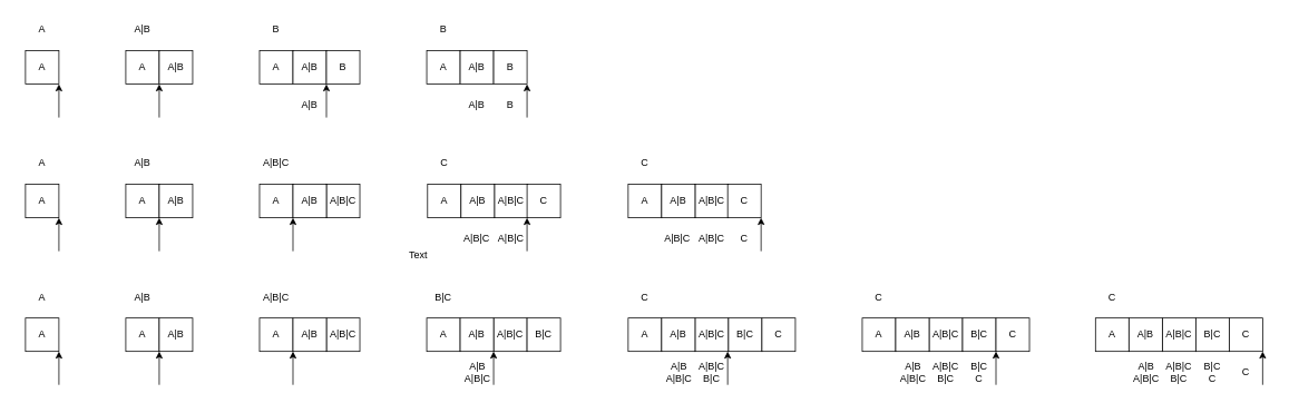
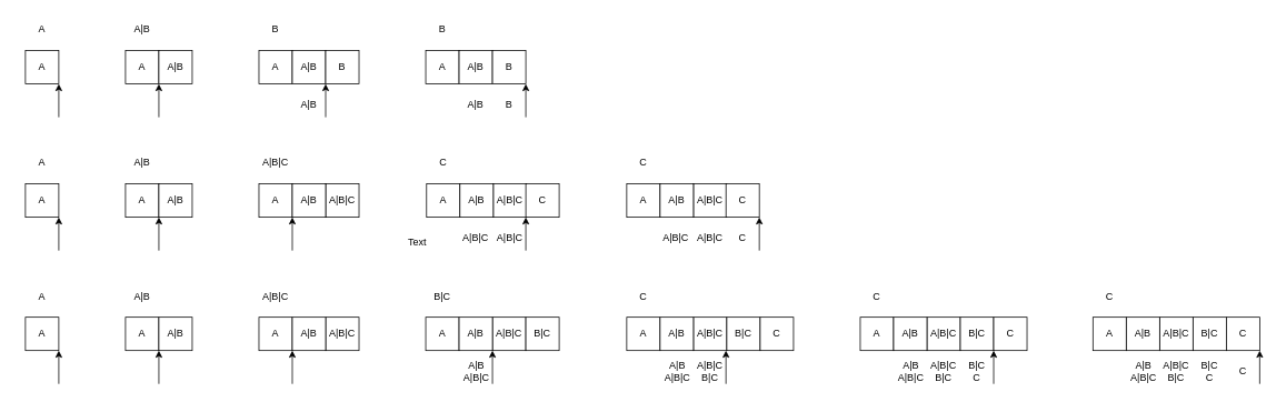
  <mxCell id="0" />
  <mxCell id="1" parent="0" />
  <mxCell id="2" value="A" style="rounded=0;whiteSpace=wrap;html=1;" vertex="1" parent="1"><mxGeometry x="30" y="60" width="40" height="40" as="geometry" /></mxCell>
  <mxCell id="3" value="" style="endArrow=classic;html=1;rounded=0;entryX=0.5;entryY=1;entryDx=0;entryDy=0;" edge="1" parent="1"><mxGeometry width="50" height="50" relative="1" as="geometry"><mxPoint x="70" y="140" as="sourcePoint" /><mxPoint x="70" y="100" as="targetPoint" /></mxGeometry></mxCell>
  <mxCell id="4" value="A" style="rounded=0;whiteSpace=wrap;html=1;" vertex="1" parent="1"><mxGeometry x="150" y="60" width="40" height="40" as="geometry" /></mxCell>
  <mxCell id="5" value="A|B" style="rounded=0;whiteSpace=wrap;html=1;" vertex="1" parent="1"><mxGeometry x="190" y="60" width="40" height="40" as="geometry" /></mxCell>
  <mxCell id="6" value="A" style="text;html=1;strokeColor=none;fillColor=none;align=center;verticalAlign=middle;whiteSpace=wrap;rounded=0;" vertex="1" parent="1"><mxGeometry x="20" y="20" width="60" height="30" as="geometry" /></mxCell>
  <mxCell id="7" value="A|B" style="text;html=1;strokeColor=none;fillColor=none;align=center;verticalAlign=middle;whiteSpace=wrap;rounded=0;" vertex="1" parent="1"><mxGeometry x="140" y="20" width="60" height="30" as="geometry" /></mxCell>
  <mxCell id="8" value="" style="endArrow=classic;html=1;rounded=0;entryX=0.5;entryY=1;entryDx=0;entryDy=0;" edge="1" parent="1"><mxGeometry width="50" height="50" relative="1" as="geometry"><mxPoint x="190" y="140" as="sourcePoint" /><mxPoint x="190" y="100" as="targetPoint" /></mxGeometry></mxCell>
  <mxCell id="9" value="A" style="rounded=0;whiteSpace=wrap;html=1;" vertex="1" parent="1"><mxGeometry x="310" y="60" width="40" height="40" as="geometry" /></mxCell>
  <mxCell id="10" value="A|B" style="rounded=0;whiteSpace=wrap;html=1;" vertex="1" parent="1"><mxGeometry x="350" y="60" width="40" height="40" as="geometry" /></mxCell>
  <mxCell id="11" value="B" style="rounded=0;whiteSpace=wrap;html=1;" vertex="1" parent="1"><mxGeometry x="390" y="60" width="40" height="40" as="geometry" /></mxCell>
  <mxCell id="12" value="" style="endArrow=classic;html=1;rounded=0;entryX=0.5;entryY=1;entryDx=0;entryDy=0;" edge="1" parent="1"><mxGeometry width="50" height="50" relative="1" as="geometry"><mxPoint x="390" y="140" as="sourcePoint" /><mxPoint x="390" y="100" as="targetPoint" /></mxGeometry></mxCell>
  <mxCell id="13" value="A|B" style="text;html=1;strokeColor=none;fillColor=none;align=center;verticalAlign=middle;whiteSpace=wrap;rounded=0;" vertex="1" parent="1"><mxGeometry x="340" y="110" width="60" height="30" as="geometry" /></mxCell>
  <mxCell id="14" value="B" style="text;html=1;strokeColor=none;fillColor=none;align=center;verticalAlign=middle;whiteSpace=wrap;rounded=0;" vertex="1" parent="1"><mxGeometry x="300" y="20" width="60" height="30" as="geometry" /></mxCell>
  <mxCell id="15" value="A" style="rounded=0;whiteSpace=wrap;html=1;" vertex="1" parent="1"><mxGeometry x="510" y="60" width="40" height="40" as="geometry" /></mxCell>
  <mxCell id="16" value="A|B" style="rounded=0;whiteSpace=wrap;html=1;" vertex="1" parent="1"><mxGeometry x="550" y="60" width="40" height="40" as="geometry" /></mxCell>
  <mxCell id="17" value="B" style="rounded=0;whiteSpace=wrap;html=1;" vertex="1" parent="1"><mxGeometry x="590" y="60" width="40" height="40" as="geometry" /></mxCell>
  <mxCell id="18" value="" style="endArrow=classic;html=1;rounded=0;entryX=1;entryY=1;entryDx=0;entryDy=0;" edge="1" parent="1" target="17"><mxGeometry width="50" height="50" relative="1" as="geometry"><mxPoint x="630" y="140" as="sourcePoint" /><mxPoint x="390" y="180" as="targetPoint" /></mxGeometry></mxCell>
  <mxCell id="19" value="A|B" style="text;html=1;strokeColor=none;fillColor=none;align=center;verticalAlign=middle;whiteSpace=wrap;rounded=0;" vertex="1" parent="1"><mxGeometry x="540" y="110" width="60" height="30" as="geometry" /></mxCell>
  <mxCell id="20" value="B" style="text;html=1;strokeColor=none;fillColor=none;align=center;verticalAlign=middle;whiteSpace=wrap;rounded=0;" vertex="1" parent="1"><mxGeometry x="580" y="110" width="60" height="30" as="geometry" /></mxCell>
  <mxCell id="21" value="B" style="text;html=1;strokeColor=none;fillColor=none;align=center;verticalAlign=middle;whiteSpace=wrap;rounded=0;" vertex="1" parent="1"><mxGeometry x="500" y="20" width="60" height="30" as="geometry" /></mxCell>
  <mxCell id="22" value="A" style="rounded=0;whiteSpace=wrap;html=1;" vertex="1" parent="1"><mxGeometry x="30" y="220" width="40" height="40" as="geometry" /></mxCell>
  <mxCell id="23" value="" style="endArrow=classic;html=1;rounded=0;entryX=0.5;entryY=1;entryDx=0;entryDy=0;" edge="1" parent="1"><mxGeometry width="50" height="50" relative="1" as="geometry"><mxPoint x="70" y="300" as="sourcePoint" /><mxPoint x="70" y="260" as="targetPoint" /></mxGeometry></mxCell>
  <mxCell id="24" value="A" style="text;html=1;strokeColor=none;fillColor=none;align=center;verticalAlign=middle;whiteSpace=wrap;rounded=0;" vertex="1" parent="1"><mxGeometry x="20" y="180" width="60" height="30" as="geometry" /></mxCell>
  <mxCell id="25" value="A" style="rounded=0;whiteSpace=wrap;html=1;" vertex="1" parent="1"><mxGeometry x="150" y="220" width="40" height="40" as="geometry" /></mxCell>
  <mxCell id="26" value="A|B" style="rounded=0;whiteSpace=wrap;html=1;" vertex="1" parent="1"><mxGeometry x="190" y="220" width="40" height="40" as="geometry" /></mxCell>
  <mxCell id="27" value="A|B|C" style="rounded=0;whiteSpace=wrap;html=1;" vertex="1" parent="1"><mxGeometry x="390" y="220" width="40" height="40" as="geometry" /></mxCell>
  <mxCell id="28" value="" style="endArrow=classic;html=1;rounded=0;entryX=1;entryY=1;entryDx=0;entryDy=0;" edge="1" parent="1" target="25"><mxGeometry width="50" height="50" relative="1" as="geometry"><mxPoint x="190" y="300" as="sourcePoint" /><mxPoint x="390" y="180" as="targetPoint" /></mxGeometry></mxCell>
  <mxCell id="29" value="A|B" style="text;html=1;strokeColor=none;fillColor=none;align=center;verticalAlign=middle;whiteSpace=wrap;rounded=0;" vertex="1" parent="1"><mxGeometry x="140" y="180" width="60" height="30" as="geometry" /></mxCell>
  <mxCell id="30" value="A" style="rounded=0;whiteSpace=wrap;html=1;" vertex="1" parent="1"><mxGeometry x="310" y="220" width="40" height="40" as="geometry" /></mxCell>
  <mxCell id="31" value="A|B" style="rounded=0;whiteSpace=wrap;html=1;" vertex="1" parent="1"><mxGeometry x="350" y="220" width="40" height="40" as="geometry" /></mxCell>
  <mxCell id="32" value="" style="endArrow=classic;html=1;rounded=0;entryX=1;entryY=1;entryDx=0;entryDy=0;" edge="1" parent="1" target="30"><mxGeometry width="50" height="50" relative="1" as="geometry"><mxPoint x="350" y="300" as="sourcePoint" /><mxPoint x="550" y="180" as="targetPoint" /></mxGeometry></mxCell>
  <mxCell id="33" value="A|B|C" style="text;html=1;strokeColor=none;fillColor=none;align=center;verticalAlign=middle;whiteSpace=wrap;rounded=0;" vertex="1" parent="1"><mxGeometry x="300" y="180" width="60" height="30" as="geometry" /></mxCell>
  <mxCell id="34" value="A|B|C" style="rounded=0;whiteSpace=wrap;html=1;" vertex="1" parent="1"><mxGeometry x="591" y="220" width="40" height="40" as="geometry" /></mxCell>
  <mxCell id="35" value="A" style="rounded=0;whiteSpace=wrap;html=1;" vertex="1" parent="1"><mxGeometry x="511" y="220" width="40" height="40" as="geometry" /></mxCell>
  <mxCell id="36" value="A|B" style="rounded=0;whiteSpace=wrap;html=1;" vertex="1" parent="1"><mxGeometry x="551" y="220" width="40" height="40" as="geometry" /></mxCell>
  <mxCell id="37" value="" style="endArrow=classic;html=1;rounded=0;entryX=1;entryY=1;entryDx=0;entryDy=0;" edge="1" parent="1"><mxGeometry width="50" height="50" relative="1" as="geometry"><mxPoint x="630" y="300" as="sourcePoint" /><mxPoint x="630" y="260" as="targetPoint" /></mxGeometry></mxCell>
  <mxCell id="38" value="C" style="text;html=1;strokeColor=none;fillColor=none;align=center;verticalAlign=middle;whiteSpace=wrap;rounded=0;" vertex="1" parent="1"><mxGeometry x="501" y="180" width="60" height="30" as="geometry" /></mxCell>
  <mxCell id="39" value="A|B|C" style="text;html=1;strokeColor=none;fillColor=none;align=center;verticalAlign=middle;whiteSpace=wrap;rounded=0;" vertex="1" parent="1"><mxGeometry x="540" y="270" width="60" height="30" as="geometry" /></mxCell>
  <mxCell id="40" value="A|B|C" style="text;html=1;strokeColor=none;fillColor=none;align=center;verticalAlign=middle;whiteSpace=wrap;rounded=0;" vertex="1" parent="1"><mxGeometry x="581" y="270" width="60" height="30" as="geometry" /></mxCell>
  <mxCell id="41" value="C" style="rounded=0;whiteSpace=wrap;html=1;" vertex="1" parent="1"><mxGeometry x="630" y="220" width="40" height="40" as="geometry" /></mxCell>
  <mxCell id="42" value="A|B|C" style="rounded=0;whiteSpace=wrap;html=1;" vertex="1" parent="1"><mxGeometry x="831" y="220" width="40" height="40" as="geometry" /></mxCell>
  <mxCell id="43" value="A" style="rounded=0;whiteSpace=wrap;html=1;" vertex="1" parent="1"><mxGeometry x="751" y="220" width="40" height="40" as="geometry" /></mxCell>
  <mxCell id="44" value="A|B" style="rounded=0;whiteSpace=wrap;html=1;" vertex="1" parent="1"><mxGeometry x="791" y="220" width="40" height="40" as="geometry" /></mxCell>
  <mxCell id="45" value="" style="endArrow=classic;html=1;rounded=0;entryX=1;entryY=1;entryDx=0;entryDy=0;" edge="1" parent="1"><mxGeometry width="50" height="50" relative="1" as="geometry"><mxPoint x="910" y="300" as="sourcePoint" /><mxPoint x="910" y="260" as="targetPoint" /></mxGeometry></mxCell>
  <mxCell id="46" value="C" style="text;html=1;strokeColor=none;fillColor=none;align=center;verticalAlign=middle;whiteSpace=wrap;rounded=0;" vertex="1" parent="1"><mxGeometry x="741" y="180" width="60" height="30" as="geometry" /></mxCell>
  <mxCell id="47" value="A|B|C" style="text;html=1;strokeColor=none;fillColor=none;align=center;verticalAlign=middle;whiteSpace=wrap;rounded=0;" vertex="1" parent="1"><mxGeometry x="780" y="270" width="60" height="30" as="geometry" /></mxCell>
  <mxCell id="48" value="A|B|C" style="text;html=1;strokeColor=none;fillColor=none;align=center;verticalAlign=middle;whiteSpace=wrap;rounded=0;" vertex="1" parent="1"><mxGeometry x="821" y="270" width="60" height="30" as="geometry" /></mxCell>
  <mxCell id="49" value="C" style="rounded=0;whiteSpace=wrap;html=1;" vertex="1" parent="1"><mxGeometry x="870" y="220" width="40" height="40" as="geometry" /></mxCell>
  <mxCell id="50" value="C" style="text;html=1;strokeColor=none;fillColor=none;align=center;verticalAlign=middle;whiteSpace=wrap;rounded=0;" vertex="1" parent="1"><mxGeometry x="860" y="270" width="60" height="30" as="geometry" /></mxCell>
  <mxCell id="51" value="A" style="rounded=0;whiteSpace=wrap;html=1;" vertex="1" parent="1"><mxGeometry x="30" y="380" width="40" height="40" as="geometry" /></mxCell>
  <mxCell id="52" value="" style="endArrow=classic;html=1;rounded=0;entryX=0.5;entryY=1;entryDx=0;entryDy=0;" edge="1" parent="1"><mxGeometry width="50" height="50" relative="1" as="geometry"><mxPoint x="70" y="460" as="sourcePoint" /><mxPoint x="70" y="420" as="targetPoint" /></mxGeometry></mxCell>
  <mxCell id="53" value="A" style="text;html=1;strokeColor=none;fillColor=none;align=center;verticalAlign=middle;whiteSpace=wrap;rounded=0;" vertex="1" parent="1"><mxGeometry x="20" y="340" width="60" height="30" as="geometry" /></mxCell>
  <mxCell id="54" value="A" style="rounded=0;whiteSpace=wrap;html=1;" vertex="1" parent="1"><mxGeometry x="150" y="380" width="40" height="40" as="geometry" /></mxCell>
  <mxCell id="55" value="A|B" style="rounded=0;whiteSpace=wrap;html=1;" vertex="1" parent="1"><mxGeometry x="190" y="380" width="40" height="40" as="geometry" /></mxCell>
  <mxCell id="56" value="" style="endArrow=classic;html=1;rounded=0;entryX=1;entryY=1;entryDx=0;entryDy=0;" edge="1" parent="1" target="54"><mxGeometry width="50" height="50" relative="1" as="geometry"><mxPoint x="190" y="460" as="sourcePoint" /><mxPoint x="390" y="340" as="targetPoint" /></mxGeometry></mxCell>
  <mxCell id="57" value="A|B" style="text;html=1;strokeColor=none;fillColor=none;align=center;verticalAlign=middle;whiteSpace=wrap;rounded=0;" vertex="1" parent="1"><mxGeometry x="140" y="340" width="60" height="30" as="geometry" /></mxCell>
  <mxCell id="58" value="A|B|C" style="rounded=0;whiteSpace=wrap;html=1;" vertex="1" parent="1"><mxGeometry x="390" y="380" width="40" height="40" as="geometry" /></mxCell>
  <mxCell id="59" value="A" style="rounded=0;whiteSpace=wrap;html=1;" vertex="1" parent="1"><mxGeometry x="310" y="380" width="40" height="40" as="geometry" /></mxCell>
  <mxCell id="60" value="A|B" style="rounded=0;whiteSpace=wrap;html=1;" vertex="1" parent="1"><mxGeometry x="350" y="380" width="40" height="40" as="geometry" /></mxCell>
  <mxCell id="61" value="" style="endArrow=classic;html=1;rounded=0;entryX=1;entryY=1;entryDx=0;entryDy=0;" edge="1" parent="1" target="59"><mxGeometry width="50" height="50" relative="1" as="geometry"><mxPoint x="350" y="460" as="sourcePoint" /><mxPoint x="550" y="340" as="targetPoint" /></mxGeometry></mxCell>
  <mxCell id="62" value="A|B|C" style="text;html=1;strokeColor=none;fillColor=none;align=center;verticalAlign=middle;whiteSpace=wrap;rounded=0;" vertex="1" parent="1"><mxGeometry x="300" y="340" width="60" height="30" as="geometry" /></mxCell>
  <mxCell id="63" value="A|B|C" style="rounded=0;whiteSpace=wrap;html=1;" vertex="1" parent="1"><mxGeometry x="590" y="380" width="40" height="40" as="geometry" /></mxCell>
  <mxCell id="64" value="A" style="rounded=0;whiteSpace=wrap;html=1;" vertex="1" parent="1"><mxGeometry x="510" y="380" width="40" height="40" as="geometry" /></mxCell>
  <mxCell id="65" value="A|B" style="rounded=0;whiteSpace=wrap;html=1;" vertex="1" parent="1"><mxGeometry x="550" y="380" width="40" height="40" as="geometry" /></mxCell>
  <mxCell id="66" value="" style="endArrow=classic;html=1;rounded=0;entryX=1;entryY=1;entryDx=0;entryDy=0;" edge="1" parent="1"><mxGeometry width="50" height="50" relative="1" as="geometry"><mxPoint x="590" y="460" as="sourcePoint" /><mxPoint x="590" y="420" as="targetPoint" /></mxGeometry></mxCell>
  <mxCell id="67" value="B|C" style="text;html=1;strokeColor=none;fillColor=none;align=center;verticalAlign=middle;whiteSpace=wrap;rounded=0;" vertex="1" parent="1"><mxGeometry x="500" y="340" width="60" height="30" as="geometry" /></mxCell>
  <mxCell id="68" value="A|B&lt;br&gt;A|B|C" style="text;html=1;strokeColor=none;fillColor=none;align=center;verticalAlign=middle;whiteSpace=wrap;rounded=0;" vertex="1" parent="1"><mxGeometry x="541" y="430" width="60" height="30" as="geometry" /></mxCell>
  <mxCell id="69" value="B|C" style="rounded=0;whiteSpace=wrap;html=1;" vertex="1" parent="1"><mxGeometry x="630" y="380" width="40" height="40" as="geometry" /></mxCell>
  <mxCell id="70" value="A|B|C" style="rounded=0;whiteSpace=wrap;html=1;" vertex="1" parent="1"><mxGeometry x="831" y="380" width="40" height="40" as="geometry" /></mxCell>
  <mxCell id="71" value="A" style="rounded=0;whiteSpace=wrap;html=1;" vertex="1" parent="1"><mxGeometry x="751" y="380" width="40" height="40" as="geometry" /></mxCell>
  <mxCell id="72" value="A|B" style="rounded=0;whiteSpace=wrap;html=1;" vertex="1" parent="1"><mxGeometry x="791" y="380" width="40" height="40" as="geometry" /></mxCell>
  <mxCell id="73" value="" style="endArrow=classic;html=1;rounded=0;entryX=1;entryY=1;entryDx=0;entryDy=0;" edge="1" parent="1"><mxGeometry width="50" height="50" relative="1" as="geometry"><mxPoint x="870" y="460" as="sourcePoint" /><mxPoint x="870" y="420" as="targetPoint" /></mxGeometry></mxCell>
  <mxCell id="74" value="C" style="text;html=1;strokeColor=none;fillColor=none;align=center;verticalAlign=middle;whiteSpace=wrap;rounded=0;" vertex="1" parent="1"><mxGeometry x="741" y="340" width="60" height="30" as="geometry" /></mxCell>
  <mxCell id="75" value="A|B&lt;br&gt;A|B|C" style="text;html=1;strokeColor=none;fillColor=none;align=center;verticalAlign=middle;whiteSpace=wrap;rounded=0;" vertex="1" parent="1"><mxGeometry x="782" y="430" width="60" height="30" as="geometry" /></mxCell>
  <mxCell id="76" value="B|C" style="rounded=0;whiteSpace=wrap;html=1;" vertex="1" parent="1"><mxGeometry x="871" y="380" width="40" height="40" as="geometry" /></mxCell>
- <mxCell id="77" value="Text" style="text;html=1;strokeColor=none;fillColor=none;align=center;verticalAlign=middle;whiteSpace=wrap;rounded=0;" vertex="1" parent="1"><mxGeometry x="470" y="290" width="60" height="30" as="geometry" /></mxCell>
+ <mxCell id="77" value="Text" style="text;html=1;strokeColor=none;fillColor=none;align=center;verticalAlign=middle;whiteSpace=wrap;rounded=0;" vertex="1" parent="1"><mxGeometry x="470" y="275" width="60" height="30" as="geometry" /></mxCell>
  <mxCell id="78" value="A|B|C&lt;br&gt;B|C" style="text;html=1;strokeColor=none;fillColor=none;align=center;verticalAlign=middle;whiteSpace=wrap;rounded=0;" vertex="1" parent="1"><mxGeometry x="821" y="430" width="60" height="30" as="geometry" /></mxCell>
  <mxCell id="79" value="C" style="rounded=0;whiteSpace=wrap;html=1;" vertex="1" parent="1"><mxGeometry x="911" y="380" width="40" height="40" as="geometry" /></mxCell>
  <mxCell id="80" value="A|B|C" style="rounded=0;whiteSpace=wrap;html=1;" vertex="1" parent="1"><mxGeometry x="1111" y="380" width="40" height="40" as="geometry" /></mxCell>
  <mxCell id="81" value="A" style="rounded=0;whiteSpace=wrap;html=1;" vertex="1" parent="1"><mxGeometry x="1031" y="380" width="40" height="40" as="geometry" /></mxCell>
  <mxCell id="82" value="A|B" style="rounded=0;whiteSpace=wrap;html=1;" vertex="1" parent="1"><mxGeometry x="1071" y="380" width="40" height="40" as="geometry" /></mxCell>
  <mxCell id="83" value="" style="endArrow=classic;html=1;rounded=0;" edge="1" parent="1"><mxGeometry width="50" height="50" relative="1" as="geometry"><mxPoint x="1191" y="460" as="sourcePoint" /><mxPoint x="1191" y="420" as="targetPoint" /></mxGeometry></mxCell>
  <mxCell id="84" value="C" style="text;html=1;strokeColor=none;fillColor=none;align=center;verticalAlign=middle;whiteSpace=wrap;rounded=0;" vertex="1" parent="1"><mxGeometry x="1021" y="340" width="60" height="30" as="geometry" /></mxCell>
  <mxCell id="85" value="A|B&lt;br&gt;A|B|C" style="text;html=1;strokeColor=none;fillColor=none;align=center;verticalAlign=middle;whiteSpace=wrap;rounded=0;" vertex="1" parent="1"><mxGeometry x="1062" y="430" width="60" height="30" as="geometry" /></mxCell>
  <mxCell id="86" value="B|C" style="rounded=0;whiteSpace=wrap;html=1;" vertex="1" parent="1"><mxGeometry x="1151" y="380" width="40" height="40" as="geometry" /></mxCell>
  <mxCell id="87" value="A|B|C&lt;br&gt;B|C" style="text;html=1;strokeColor=none;fillColor=none;align=center;verticalAlign=middle;whiteSpace=wrap;rounded=0;" vertex="1" parent="1"><mxGeometry x="1101" y="430" width="60" height="30" as="geometry" /></mxCell>
  <mxCell id="88" value="C" style="rounded=0;whiteSpace=wrap;html=1;" vertex="1" parent="1"><mxGeometry x="1191" y="380" width="40" height="40" as="geometry" /></mxCell>
  <mxCell id="89" value="B|C&lt;br&gt;C" style="text;html=1;strokeColor=none;fillColor=none;align=center;verticalAlign=middle;whiteSpace=wrap;rounded=0;" vertex="1" parent="1"><mxGeometry x="1141" y="430" width="60" height="30" as="geometry" /></mxCell>
  <mxCell id="90" value="A|B|C" style="rounded=0;whiteSpace=wrap;html=1;" vertex="1" parent="1"><mxGeometry x="1390" y="380" width="40" height="40" as="geometry" /></mxCell>
  <mxCell id="91" value="A" style="rounded=0;whiteSpace=wrap;html=1;" vertex="1" parent="1"><mxGeometry x="1310" y="380" width="40" height="40" as="geometry" /></mxCell>
  <mxCell id="92" value="A|B" style="rounded=0;whiteSpace=wrap;html=1;" vertex="1" parent="1"><mxGeometry x="1350" y="380" width="40" height="40" as="geometry" /></mxCell>
  <mxCell id="93" value="" style="endArrow=classic;html=1;rounded=0;" edge="1" parent="1"><mxGeometry width="50" height="50" relative="1" as="geometry"><mxPoint x="1510" y="460" as="sourcePoint" /><mxPoint x="1510" y="420" as="targetPoint" /></mxGeometry></mxCell>
  <mxCell id="94" value="C" style="text;html=1;strokeColor=none;fillColor=none;align=center;verticalAlign=middle;whiteSpace=wrap;rounded=0;" vertex="1" parent="1"><mxGeometry x="1300" y="340" width="60" height="30" as="geometry" /></mxCell>
  <mxCell id="95" value="A|B&lt;br&gt;A|B|C" style="text;html=1;strokeColor=none;fillColor=none;align=center;verticalAlign=middle;whiteSpace=wrap;rounded=0;" vertex="1" parent="1"><mxGeometry x="1341" y="430" width="60" height="30" as="geometry" /></mxCell>
  <mxCell id="96" value="B|C" style="rounded=0;whiteSpace=wrap;html=1;" vertex="1" parent="1"><mxGeometry x="1430" y="380" width="40" height="40" as="geometry" /></mxCell>
  <mxCell id="97" value="A|B|C&lt;br&gt;B|C" style="text;html=1;strokeColor=none;fillColor=none;align=center;verticalAlign=middle;whiteSpace=wrap;rounded=0;" vertex="1" parent="1"><mxGeometry x="1380" y="430" width="60" height="30" as="geometry" /></mxCell>
  <mxCell id="98" value="C" style="rounded=0;whiteSpace=wrap;html=1;" vertex="1" parent="1"><mxGeometry x="1470" y="380" width="40" height="40" as="geometry" /></mxCell>
  <mxCell id="99" value="B|C&lt;br&gt;C" style="text;html=1;strokeColor=none;fillColor=none;align=center;verticalAlign=middle;whiteSpace=wrap;rounded=0;" vertex="1" parent="1"><mxGeometry x="1420" y="430" width="60" height="30" as="geometry" /></mxCell>
  <mxCell id="100" value="C" style="text;html=1;strokeColor=none;fillColor=none;align=center;verticalAlign=middle;whiteSpace=wrap;rounded=0;" vertex="1" parent="1"><mxGeometry x="1460" y="430" width="60" height="30" as="geometry" /></mxCell>
